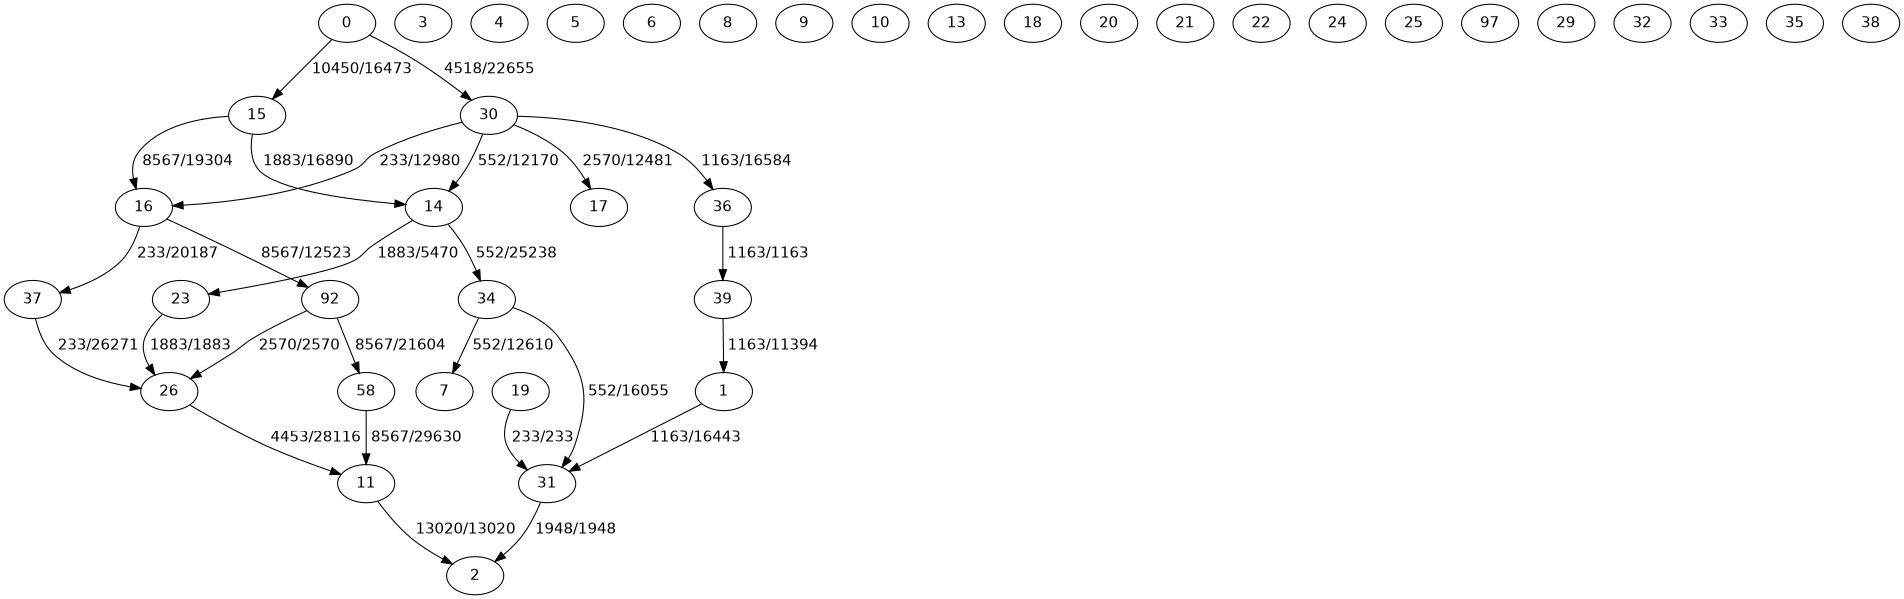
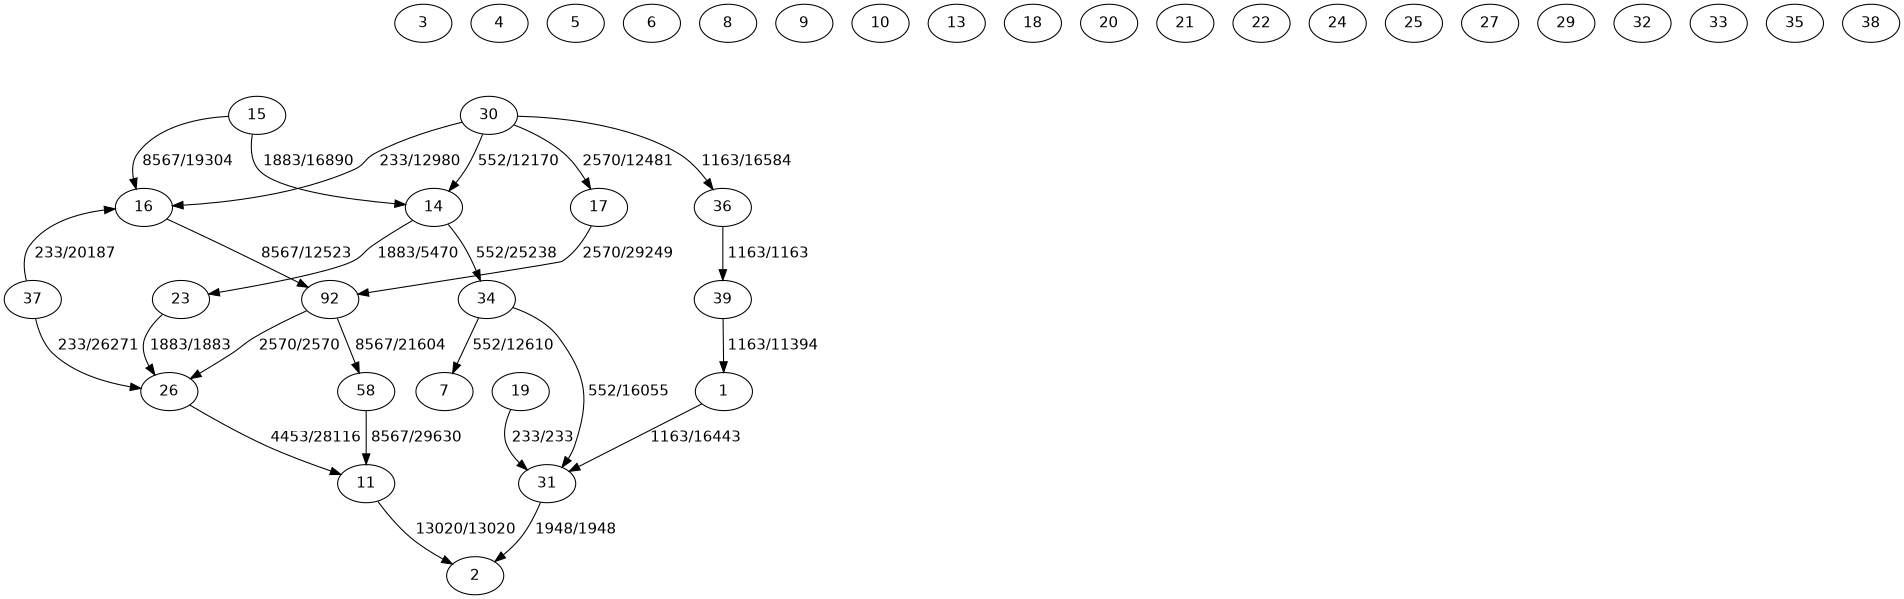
  digraph {
    fontname="DejaVu Sans"
    node [fontname="DejaVu Sans"]
    edge [fontname="DejaVu Sans"]
-   0
    15
    30
    14
    16
    17
    36
    1
    31
    2
    3
    4
    5
    6
    8
    9
    10
    11
    n19 [label=92]
    26
    n21 [label=58]
    13
    23
    34
    7
    37
    18
    19
    20
    21
    22
    24
    25
-   27 [label=97]
+   27
    29
    39
    32
    33
    35
    38
-   0 -> 15 [label=" 10450/16473"]
-   0 -> 30 [label=" 4518/22655"]
    15 -> 14 [label=" 1883/16890"]
    15 -> 16 [label=" 8567/19304"]
    30 -> 14 [label=" 552/12170"]
    30 -> 16 [label=" 233/12980"]
    30 -> 17 [label=" 2570/12481"]
    30 -> 36 [label=" 1163/16584"]
    14 -> 23 [label=" 1883/5470"]
    14 -> 34 [label=" 552/25238"]
    16 -> n19 [label=" 8567/12523"]
-   16 -> 37 [label=" 233/20187"]
+   37 -> 16 [label=" 233/20187"]
+   17 -> n19 [label=" 2570/29249"]
    36 -> 39 [label=" 1163/1163"]
    1 -> 31 [label=" 1163/16443"]
    31 -> 2 [label=" 1948/1948"]
    11 -> 2 [label=" 13020/13020"]
    n19 -> 26 [label=" 2570/2570"]
    n19 -> n21 [label=" 8567/21604"]
    26 -> 11 [label=" 4453/28116"]
    n21 -> 11 [label=" 8567/29630"]
    23 -> 26 [label=" 1883/1883"]
    34 -> 31 [label=" 552/16055"]
    34 -> 7 [label=" 552/12610"]
    37 -> 26 [label=" 233/26271"]
    19 -> 31 [label=" 233/233"]
    39 -> 1 [label=" 1163/11394"]
  }
